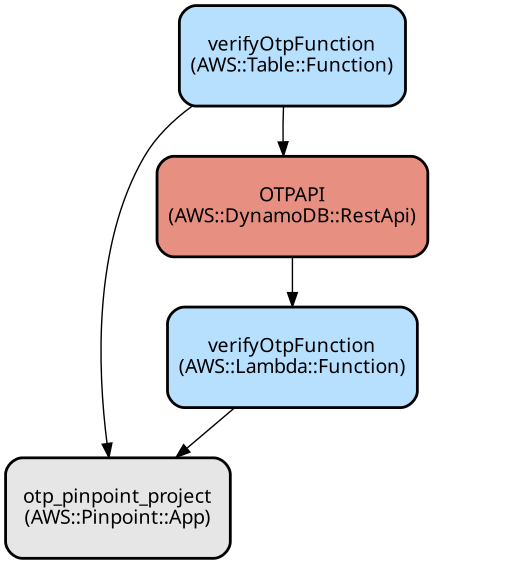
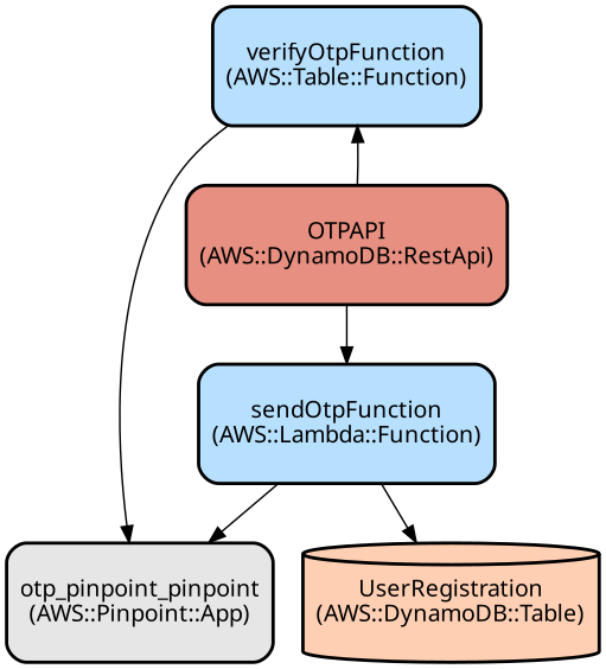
  digraph {
    fontname="Noto Sans"
    node [color=black fillcolor="#B7E0FF" fontname="Noto Sans" shape=rectangle style="filled,bold,rounded"]
    edge [fontname="Noto Sans"]
-   n2 [fillcolor="#E6E6E6" height=1 label="otp_pinpoint_project\n(AWS::Pinpoint::App)"]
-   n3 [height=1 label="verifyOtpFunction\n(AWS::Lambda::Function)"]
+   n1 [fillcolor="#FFCFB3" height=1 label="UserRegistration\n(AWS::DynamoDB::Table)" shape=cylinder]
+   n2 [fillcolor="#E6E6E6" height=1 label="otp_pinpoint_pinpoint\n(AWS::Pinpoint::App)"]
+   n3 [height=1 label="sendOtpFunction\n(AWS::Lambda::Function)"]
    n4 [height=1 label="verifyOtpFunction\n(AWS::Table::Function)"]
    n5 [fillcolor="#E78F81" height=1 label="OTPAPI\n(AWS::DynamoDB::RestApi)"]
+   n3 -> n1
    n3 -> n2
    n4 -> n2
    n5 -> n3
-   n4 -> n5
+   n5 -> n4
  }
